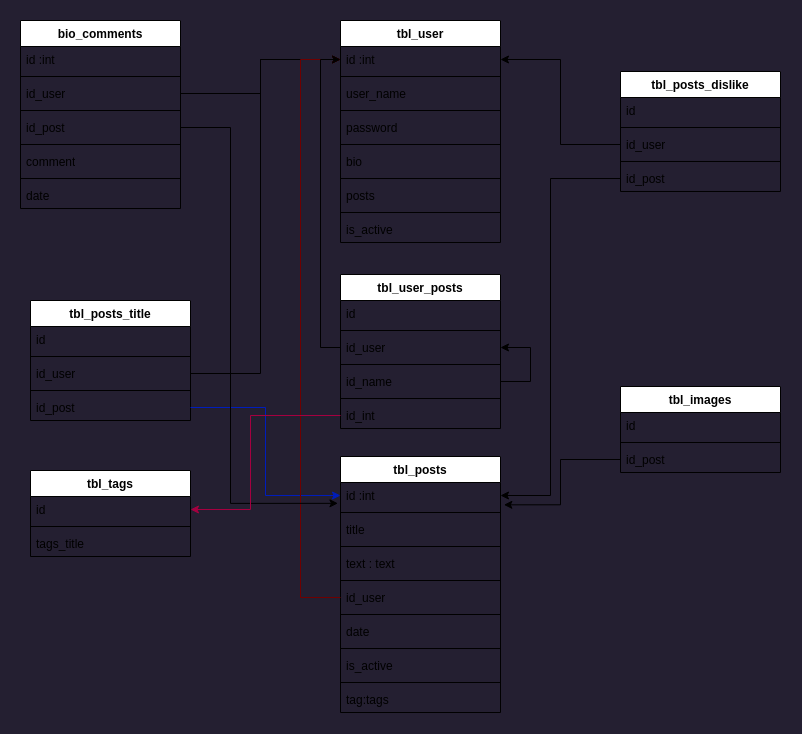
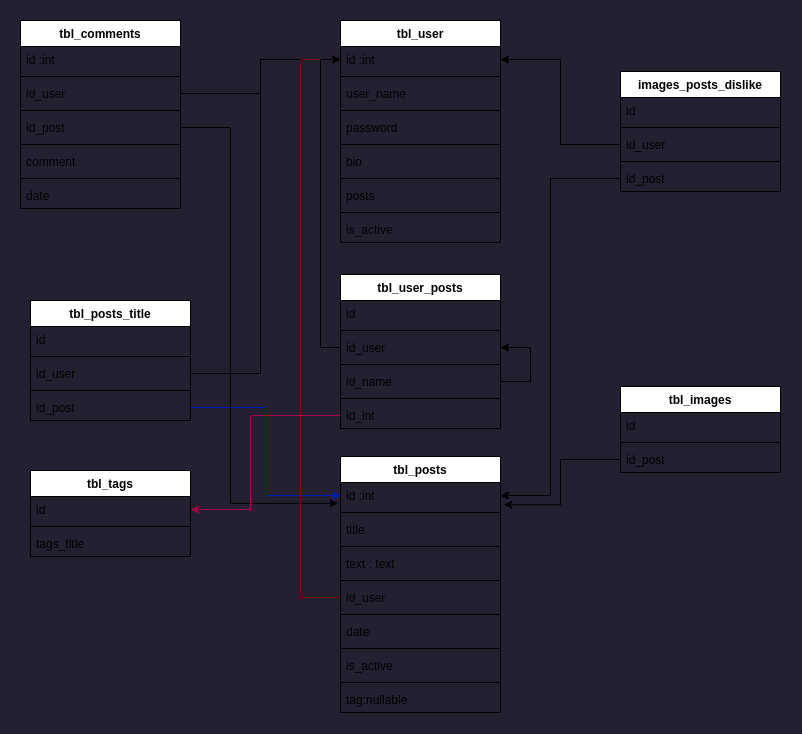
  <mxCell id="0" />
  <mxCell id="1" parent="0" />
  <mxCell id="2" value="tbl_posts" style="swimlane;fontStyle=1;align=center;verticalAlign=top;childLayout=stackLayout;horizontal=1;startSize=26;horizontalStack=0;resizeParent=1;resizeParentMax=0;resizeLast=0;collapsible=1;marginBottom=0;whiteSpace=wrap;html=1;" vertex="1" parent="1"><mxGeometry x="340" y="456" width="160" height="256" as="geometry" /></mxCell>
  <mxCell id="3" value="id :int" style="text;strokeColor=none;fillColor=none;align=left;verticalAlign=top;spacingLeft=4;spacingRight=4;overflow=hidden;rotatable=0;points=[[0,0.5],[1,0.5]];portConstraint=eastwest;whiteSpace=wrap;html=1;" vertex="1" parent="2"><mxGeometry y="26" width="160" height="26" as="geometry" /></mxCell>
  <mxCell id="4" value="" style="line;strokeWidth=1;fillColor=none;align=left;verticalAlign=middle;spacingTop=-1;spacingLeft=3;spacingRight=3;rotatable=0;labelPosition=right;points=[];portConstraint=eastwest;strokeColor=inherit;" vertex="1" parent="2"><mxGeometry y="52" width="160" height="8" as="geometry" /></mxCell>
  <mxCell id="5" value="title" style="text;strokeColor=none;fillColor=none;align=left;verticalAlign=top;spacingLeft=4;spacingRight=4;overflow=hidden;rotatable=0;points=[[0,0.5],[1,0.5]];portConstraint=eastwest;whiteSpace=wrap;html=1;" vertex="1" parent="2"><mxGeometry y="60" width="160" height="26" as="geometry" /></mxCell>
  <mxCell id="6" value="" style="line;strokeWidth=1;fillColor=none;align=left;verticalAlign=middle;spacingTop=-1;spacingLeft=3;spacingRight=3;rotatable=0;labelPosition=right;points=[];portConstraint=eastwest;strokeColor=inherit;" vertex="1" parent="2"><mxGeometry y="86" width="160" height="8" as="geometry" /></mxCell>
  <mxCell id="7" value="text : text" style="text;strokeColor=none;fillColor=none;align=left;verticalAlign=top;spacingLeft=4;spacingRight=4;overflow=hidden;rotatable=0;points=[[0,0.5],[1,0.5]];portConstraint=eastwest;whiteSpace=wrap;html=1;" vertex="1" parent="2"><mxGeometry y="94" width="160" height="26" as="geometry" /></mxCell>
  <mxCell id="8" value="" style="line;strokeWidth=1;fillColor=none;align=left;verticalAlign=middle;spacingTop=-1;spacingLeft=3;spacingRight=3;rotatable=0;labelPosition=right;points=[];portConstraint=eastwest;strokeColor=inherit;" vertex="1" parent="2"><mxGeometry y="120" width="160" height="8" as="geometry" /></mxCell>
  <mxCell id="9" value="id_user" style="text;strokeColor=none;fillColor=none;align=left;verticalAlign=top;spacingLeft=4;spacingRight=4;overflow=hidden;rotatable=0;points=[[0,0.5],[1,0.5]];portConstraint=eastwest;whiteSpace=wrap;html=1;" vertex="1" parent="2"><mxGeometry y="128" width="160" height="26" as="geometry" /></mxCell>
  <mxCell id="10" value="" style="line;strokeWidth=1;fillColor=none;align=left;verticalAlign=middle;spacingTop=-1;spacingLeft=3;spacingRight=3;rotatable=0;labelPosition=right;points=[];portConstraint=eastwest;strokeColor=inherit;" vertex="1" parent="2"><mxGeometry y="154" width="160" height="8" as="geometry" /></mxCell>
  <mxCell id="11" value="date" style="text;strokeColor=none;fillColor=none;align=left;verticalAlign=top;spacingLeft=4;spacingRight=4;overflow=hidden;rotatable=0;points=[[0,0.5],[1,0.5]];portConstraint=eastwest;whiteSpace=wrap;html=1;" vertex="1" parent="2"><mxGeometry y="162" width="160" height="26" as="geometry" /></mxCell>
  <mxCell id="12" value="" style="line;strokeWidth=1;fillColor=none;align=left;verticalAlign=middle;spacingTop=-1;spacingLeft=3;spacingRight=3;rotatable=0;labelPosition=right;points=[];portConstraint=eastwest;strokeColor=inherit;" vertex="1" parent="2"><mxGeometry y="188" width="160" height="8" as="geometry" /></mxCell>
  <mxCell id="13" value="is_active" style="text;strokeColor=none;fillColor=none;align=left;verticalAlign=top;spacingLeft=4;spacingRight=4;overflow=hidden;rotatable=0;points=[[0,0.5],[1,0.5]];portConstraint=eastwest;whiteSpace=wrap;html=1;" vertex="1" parent="2"><mxGeometry y="196" width="160" height="26" as="geometry" /></mxCell>
  <mxCell id="14" value="" style="line;strokeWidth=1;fillColor=none;align=left;verticalAlign=middle;spacingTop=-1;spacingLeft=3;spacingRight=3;rotatable=0;labelPosition=right;points=[];portConstraint=eastwest;strokeColor=inherit;" vertex="1" parent="2"><mxGeometry y="222" width="160" height="8" as="geometry" /></mxCell>
- <mxCell id="15" value="tag:tags" style="text;strokeColor=none;fillColor=none;align=left;verticalAlign=top;spacingLeft=4;spacingRight=4;overflow=hidden;rotatable=0;points=[[0,0.5],[1,0.5]];portConstraint=eastwest;whiteSpace=wrap;html=1;" vertex="1" parent="2"><mxGeometry y="230" width="160" height="26" as="geometry" /></mxCell>
+ <mxCell id="15" value="tag:nullable" style="text;strokeColor=none;fillColor=none;align=left;verticalAlign=top;spacingLeft=4;spacingRight=4;overflow=hidden;rotatable=0;points=[[0,0.5],[1,0.5]];portConstraint=eastwest;whiteSpace=wrap;html=1;" vertex="1" parent="2"><mxGeometry y="230" width="160" height="26" as="geometry" /></mxCell>
  <mxCell id="16" value="tbl_user" style="swimlane;fontStyle=1;align=center;verticalAlign=top;childLayout=stackLayout;horizontal=1;startSize=26;horizontalStack=0;resizeParent=1;resizeParentMax=0;resizeLast=0;collapsible=1;marginBottom=0;whiteSpace=wrap;html=1;" vertex="1" parent="1"><mxGeometry x="340" y="20" width="160" height="222" as="geometry" /></mxCell>
  <mxCell id="17" value="id :int" style="text;strokeColor=none;fillColor=none;align=left;verticalAlign=top;spacingLeft=4;spacingRight=4;overflow=hidden;rotatable=0;points=[[0,0.5],[1,0.5]];portConstraint=eastwest;whiteSpace=wrap;html=1;" vertex="1" parent="16"><mxGeometry y="26" width="160" height="26" as="geometry" /></mxCell>
  <mxCell id="18" value="" style="line;strokeWidth=1;fillColor=none;align=left;verticalAlign=middle;spacingTop=-1;spacingLeft=3;spacingRight=3;rotatable=0;labelPosition=right;points=[];portConstraint=eastwest;strokeColor=inherit;" vertex="1" parent="16"><mxGeometry y="52" width="160" height="8" as="geometry" /></mxCell>
  <mxCell id="19" value="user_name" style="text;strokeColor=none;fillColor=none;align=left;verticalAlign=top;spacingLeft=4;spacingRight=4;overflow=hidden;rotatable=0;points=[[0,0.5],[1,0.5]];portConstraint=eastwest;whiteSpace=wrap;html=1;" vertex="1" parent="16"><mxGeometry y="60" width="160" height="26" as="geometry" /></mxCell>
  <mxCell id="20" value="" style="line;strokeWidth=1;fillColor=none;align=left;verticalAlign=middle;spacingTop=-1;spacingLeft=3;spacingRight=3;rotatable=0;labelPosition=right;points=[];portConstraint=eastwest;strokeColor=inherit;" vertex="1" parent="16"><mxGeometry y="86" width="160" height="8" as="geometry" /></mxCell>
  <mxCell id="21" value="password" style="text;strokeColor=none;fillColor=none;align=left;verticalAlign=top;spacingLeft=4;spacingRight=4;overflow=hidden;rotatable=0;points=[[0,0.5],[1,0.5]];portConstraint=eastwest;whiteSpace=wrap;html=1;" vertex="1" parent="16"><mxGeometry y="94" width="160" height="26" as="geometry" /></mxCell>
  <mxCell id="22" value="" style="line;strokeWidth=1;fillColor=none;align=left;verticalAlign=middle;spacingTop=-1;spacingLeft=3;spacingRight=3;rotatable=0;labelPosition=right;points=[];portConstraint=eastwest;strokeColor=inherit;" vertex="1" parent="16"><mxGeometry y="120" width="160" height="8" as="geometry" /></mxCell>
  <mxCell id="23" value="bio" style="text;strokeColor=none;fillColor=none;align=left;verticalAlign=top;spacingLeft=4;spacingRight=4;overflow=hidden;rotatable=0;points=[[0,0.5],[1,0.5]];portConstraint=eastwest;whiteSpace=wrap;html=1;" vertex="1" parent="16"><mxGeometry y="128" width="160" height="26" as="geometry" /></mxCell>
  <mxCell id="24" value="" style="line;strokeWidth=1;fillColor=none;align=left;verticalAlign=middle;spacingTop=-1;spacingLeft=3;spacingRight=3;rotatable=0;labelPosition=right;points=[];portConstraint=eastwest;strokeColor=inherit;" vertex="1" parent="16"><mxGeometry y="154" width="160" height="8" as="geometry" /></mxCell>
  <mxCell id="25" value="posts" style="text;strokeColor=none;fillColor=none;align=left;verticalAlign=top;spacingLeft=4;spacingRight=4;overflow=hidden;rotatable=0;points=[[0,0.5],[1,0.5]];portConstraint=eastwest;whiteSpace=wrap;html=1;" vertex="1" parent="16"><mxGeometry y="162" width="160" height="26" as="geometry" /></mxCell>
  <mxCell id="26" value="" style="line;strokeWidth=1;fillColor=none;align=left;verticalAlign=middle;spacingTop=-1;spacingLeft=3;spacingRight=3;rotatable=0;labelPosition=right;points=[];portConstraint=eastwest;strokeColor=inherit;" vertex="1" parent="16"><mxGeometry y="188" width="160" height="8" as="geometry" /></mxCell>
  <mxCell id="27" value="is_active" style="text;strokeColor=none;fillColor=none;align=left;verticalAlign=top;spacingLeft=4;spacingRight=4;overflow=hidden;rotatable=0;points=[[0,0.5],[1,0.5]];portConstraint=eastwest;whiteSpace=wrap;html=1;" vertex="1" parent="16"><mxGeometry y="196" width="160" height="26" as="geometry" /></mxCell>
- <mxCell id="28" value="bio_comments" style="swimlane;fontStyle=1;align=center;verticalAlign=top;childLayout=stackLayout;horizontal=1;startSize=26;horizontalStack=0;resizeParent=1;resizeParentMax=0;resizeLast=0;collapsible=1;marginBottom=0;whiteSpace=wrap;html=1;" vertex="1" parent="1"><mxGeometry x="20" y="20" width="160" height="188" as="geometry" /></mxCell>
+ <mxCell id="28" value="tbl_comments" style="swimlane;fontStyle=1;align=center;verticalAlign=top;childLayout=stackLayout;horizontal=1;startSize=26;horizontalStack=0;resizeParent=1;resizeParentMax=0;resizeLast=0;collapsible=1;marginBottom=0;whiteSpace=wrap;html=1;" vertex="1" parent="1"><mxGeometry x="20" y="20" width="160" height="188" as="geometry" /></mxCell>
  <mxCell id="29" value="id :int" style="text;strokeColor=none;fillColor=none;align=left;verticalAlign=top;spacingLeft=4;spacingRight=4;overflow=hidden;rotatable=0;points=[[0,0.5],[1,0.5]];portConstraint=eastwest;whiteSpace=wrap;html=1;" vertex="1" parent="28"><mxGeometry y="26" width="160" height="26" as="geometry" /></mxCell>
  <mxCell id="30" value="" style="line;strokeWidth=1;fillColor=none;align=left;verticalAlign=middle;spacingTop=-1;spacingLeft=3;spacingRight=3;rotatable=0;labelPosition=right;points=[];portConstraint=eastwest;strokeColor=inherit;" vertex="1" parent="28"><mxGeometry y="52" width="160" height="8" as="geometry" /></mxCell>
  <mxCell id="31" value="id_user" style="text;strokeColor=none;fillColor=none;align=left;verticalAlign=top;spacingLeft=4;spacingRight=4;overflow=hidden;rotatable=0;points=[[0,0.5],[1,0.5]];portConstraint=eastwest;whiteSpace=wrap;html=1;" vertex="1" parent="28"><mxGeometry y="60" width="160" height="26" as="geometry" /></mxCell>
  <mxCell id="32" value="" style="line;strokeWidth=1;fillColor=none;align=left;verticalAlign=middle;spacingTop=-1;spacingLeft=3;spacingRight=3;rotatable=0;labelPosition=right;points=[];portConstraint=eastwest;strokeColor=inherit;" vertex="1" parent="28"><mxGeometry y="86" width="160" height="8" as="geometry" /></mxCell>
  <mxCell id="33" value="id_post" style="text;strokeColor=none;fillColor=none;align=left;verticalAlign=top;spacingLeft=4;spacingRight=4;overflow=hidden;rotatable=0;points=[[0,0.5],[1,0.5]];portConstraint=eastwest;whiteSpace=wrap;html=1;" vertex="1" parent="28"><mxGeometry y="94" width="160" height="26" as="geometry" /></mxCell>
  <mxCell id="34" value="" style="line;strokeWidth=1;fillColor=none;align=left;verticalAlign=middle;spacingTop=-1;spacingLeft=3;spacingRight=3;rotatable=0;labelPosition=right;points=[];portConstraint=eastwest;strokeColor=inherit;" vertex="1" parent="28"><mxGeometry y="120" width="160" height="8" as="geometry" /></mxCell>
  <mxCell id="35" value="comment" style="text;strokeColor=none;fillColor=none;align=left;verticalAlign=top;spacingLeft=4;spacingRight=4;overflow=hidden;rotatable=0;points=[[0,0.5],[1,0.5]];portConstraint=eastwest;whiteSpace=wrap;html=1;" vertex="1" parent="28"><mxGeometry y="128" width="160" height="26" as="geometry" /></mxCell>
  <mxCell id="36" value="" style="line;strokeWidth=1;fillColor=none;align=left;verticalAlign=middle;spacingTop=-1;spacingLeft=3;spacingRight=3;rotatable=0;labelPosition=right;points=[];portConstraint=eastwest;strokeColor=inherit;" vertex="1" parent="28"><mxGeometry y="154" width="160" height="8" as="geometry" /></mxCell>
  <mxCell id="37" value="date" style="text;strokeColor=none;fillColor=none;align=left;verticalAlign=top;spacingLeft=4;spacingRight=4;overflow=hidden;rotatable=0;points=[[0,0.5],[1,0.5]];portConstraint=eastwest;whiteSpace=wrap;html=1;" vertex="1" parent="28"><mxGeometry y="162" width="160" height="26" as="geometry" /></mxCell>
  <mxCell id="38" value="tbl_images" style="swimlane;fontStyle=1;align=center;verticalAlign=top;childLayout=stackLayout;horizontal=1;startSize=26;horizontalStack=0;resizeParent=1;resizeParentMax=0;resizeLast=0;collapsible=1;marginBottom=0;whiteSpace=wrap;html=1;" vertex="1" parent="1"><mxGeometry x="620" y="386" width="160" height="86" as="geometry" /></mxCell>
  <mxCell id="39" value="id" style="text;strokeColor=none;fillColor=none;align=left;verticalAlign=top;spacingLeft=4;spacingRight=4;overflow=hidden;rotatable=0;points=[[0,0.5],[1,0.5]];portConstraint=eastwest;whiteSpace=wrap;html=1;" vertex="1" parent="38"><mxGeometry y="26" width="160" height="26" as="geometry" /></mxCell>
  <mxCell id="40" value="" style="line;strokeWidth=1;fillColor=none;align=left;verticalAlign=middle;spacingTop=-1;spacingLeft=3;spacingRight=3;rotatable=0;labelPosition=right;points=[];portConstraint=eastwest;strokeColor=inherit;" vertex="1" parent="38"><mxGeometry y="52" width="160" height="8" as="geometry" /></mxCell>
  <mxCell id="41" value="id_post" style="text;strokeColor=none;fillColor=none;align=left;verticalAlign=top;spacingLeft=4;spacingRight=4;overflow=hidden;rotatable=0;points=[[0,0.5],[1,0.5]];portConstraint=eastwest;whiteSpace=wrap;html=1;" vertex="1" parent="38"><mxGeometry y="60" width="160" height="26" as="geometry" /></mxCell>
  <mxCell id="42" value="tbl_posts_title" style="swimlane;fontStyle=1;align=center;verticalAlign=top;childLayout=stackLayout;horizontal=1;startSize=26;horizontalStack=0;resizeParent=1;resizeParentMax=0;resizeLast=0;collapsible=1;marginBottom=0;whiteSpace=wrap;html=1;" vertex="1" parent="1"><mxGeometry x="30" y="300" width="160" height="120" as="geometry" /></mxCell>
  <mxCell id="43" value="id" style="text;strokeColor=none;fillColor=none;align=left;verticalAlign=top;spacingLeft=4;spacingRight=4;overflow=hidden;rotatable=0;points=[[0,0.5],[1,0.5]];portConstraint=eastwest;whiteSpace=wrap;html=1;" vertex="1" parent="42"><mxGeometry y="26" width="160" height="26" as="geometry" /></mxCell>
  <mxCell id="44" value="" style="line;strokeWidth=1;fillColor=none;align=left;verticalAlign=middle;spacingTop=-1;spacingLeft=3;spacingRight=3;rotatable=0;labelPosition=right;points=[];portConstraint=eastwest;strokeColor=inherit;" vertex="1" parent="42"><mxGeometry y="52" width="160" height="8" as="geometry" /></mxCell>
  <mxCell id="45" value="id_user" style="text;strokeColor=none;fillColor=none;align=left;verticalAlign=top;spacingLeft=4;spacingRight=4;overflow=hidden;rotatable=0;points=[[0,0.5],[1,0.5]];portConstraint=eastwest;whiteSpace=wrap;html=1;" vertex="1" parent="42"><mxGeometry y="60" width="160" height="26" as="geometry" /></mxCell>
  <mxCell id="46" value="" style="line;strokeWidth=1;fillColor=none;align=left;verticalAlign=middle;spacingTop=-1;spacingLeft=3;spacingRight=3;rotatable=0;labelPosition=right;points=[];portConstraint=eastwest;strokeColor=inherit;" vertex="1" parent="42"><mxGeometry y="86" width="160" height="8" as="geometry" /></mxCell>
  <mxCell id="47" value="id_post" style="text;strokeColor=none;fillColor=none;align=left;verticalAlign=top;spacingLeft=4;spacingRight=4;overflow=hidden;rotatable=0;points=[[0,0.5],[1,0.5]];portConstraint=eastwest;whiteSpace=wrap;html=1;" vertex="1" parent="42"><mxGeometry y="94" width="160" height="26" as="geometry" /></mxCell>
- <mxCell id="48" value="tbl_posts_dislike" style="swimlane;fontStyle=1;align=center;verticalAlign=top;childLayout=stackLayout;horizontal=1;startSize=26;horizontalStack=0;resizeParent=1;resizeParentMax=0;resizeLast=0;collapsible=1;marginBottom=0;whiteSpace=wrap;html=1;" vertex="1" parent="1"><mxGeometry x="620" y="71" width="160" height="120" as="geometry" /></mxCell>
+ <mxCell id="48" value="images_posts_dislike" style="swimlane;fontStyle=1;align=center;verticalAlign=top;childLayout=stackLayout;horizontal=1;startSize=26;horizontalStack=0;resizeParent=1;resizeParentMax=0;resizeLast=0;collapsible=1;marginBottom=0;whiteSpace=wrap;html=1;" vertex="1" parent="1"><mxGeometry x="620" y="71" width="160" height="120" as="geometry" /></mxCell>
  <mxCell id="49" value="id" style="text;strokeColor=none;fillColor=none;align=left;verticalAlign=top;spacingLeft=4;spacingRight=4;overflow=hidden;rotatable=0;points=[[0,0.5],[1,0.5]];portConstraint=eastwest;whiteSpace=wrap;html=1;" vertex="1" parent="48"><mxGeometry y="26" width="160" height="26" as="geometry" /></mxCell>
  <mxCell id="50" value="" style="line;strokeWidth=1;fillColor=none;align=left;verticalAlign=middle;spacingTop=-1;spacingLeft=3;spacingRight=3;rotatable=0;labelPosition=right;points=[];portConstraint=eastwest;strokeColor=inherit;" vertex="1" parent="48"><mxGeometry y="52" width="160" height="8" as="geometry" /></mxCell>
  <mxCell id="51" value="id_user" style="text;strokeColor=none;fillColor=none;align=left;verticalAlign=top;spacingLeft=4;spacingRight=4;overflow=hidden;rotatable=0;points=[[0,0.5],[1,0.5]];portConstraint=eastwest;whiteSpace=wrap;html=1;" vertex="1" parent="48"><mxGeometry y="60" width="160" height="26" as="geometry" /></mxCell>
  <mxCell id="52" value="" style="line;strokeWidth=1;fillColor=none;align=left;verticalAlign=middle;spacingTop=-1;spacingLeft=3;spacingRight=3;rotatable=0;labelPosition=right;points=[];portConstraint=eastwest;strokeColor=inherit;" vertex="1" parent="48"><mxGeometry y="86" width="160" height="8" as="geometry" /></mxCell>
  <mxCell id="53" value="id_post" style="text;strokeColor=none;fillColor=none;align=left;verticalAlign=top;spacingLeft=4;spacingRight=4;overflow=hidden;rotatable=0;points=[[0,0.5],[1,0.5]];portConstraint=eastwest;whiteSpace=wrap;html=1;" vertex="1" parent="48"><mxGeometry y="94" width="160" height="26" as="geometry" /></mxCell>
  <mxCell id="54" value="tbl_user_posts" style="swimlane;fontStyle=1;align=center;verticalAlign=top;childLayout=stackLayout;horizontal=1;startSize=26;horizontalStack=0;resizeParent=1;resizeParentMax=0;resizeLast=0;collapsible=1;marginBottom=0;whiteSpace=wrap;html=1;" vertex="1" parent="1"><mxGeometry x="340" y="274" width="160" height="154" as="geometry" /></mxCell>
  <mxCell id="55" value="id" style="text;strokeColor=none;fillColor=none;align=left;verticalAlign=top;spacingLeft=4;spacingRight=4;overflow=hidden;rotatable=0;points=[[0,0.5],[1,0.5]];portConstraint=eastwest;whiteSpace=wrap;html=1;" vertex="1" parent="54"><mxGeometry y="26" width="160" height="26" as="geometry" /></mxCell>
  <mxCell id="56" value="" style="line;strokeWidth=1;fillColor=none;align=left;verticalAlign=middle;spacingTop=-1;spacingLeft=3;spacingRight=3;rotatable=0;labelPosition=right;points=[];portConstraint=eastwest;strokeColor=inherit;" vertex="1" parent="54"><mxGeometry y="52" width="160" height="8" as="geometry" /></mxCell>
  <mxCell id="57" value="id_user" style="text;strokeColor=none;fillColor=none;align=left;verticalAlign=top;spacingLeft=4;spacingRight=4;overflow=hidden;rotatable=0;points=[[0,0.5],[1,0.5]];portConstraint=eastwest;whiteSpace=wrap;html=1;" vertex="1" parent="54"><mxGeometry y="60" width="160" height="26" as="geometry" /></mxCell>
  <mxCell id="58" value="" style="line;strokeWidth=1;fillColor=none;align=left;verticalAlign=middle;spacingTop=-1;spacingLeft=3;spacingRight=3;rotatable=0;labelPosition=right;points=[];portConstraint=eastwest;strokeColor=inherit;" vertex="1" parent="54"><mxGeometry y="86" width="160" height="8" as="geometry" /></mxCell>
  <mxCell id="59" style="edgeStyle=orthogonalEdgeStyle;rounded=0;orthogonalLoop=1;jettySize=auto;html=1;exitX=1;exitY=0.5;exitDx=0;exitDy=0;entryX=1;entryY=0.5;entryDx=0;entryDy=0;" edge="1" parent="54" source="60" target="57"><mxGeometry relative="1" as="geometry"><Array as="points"><mxPoint x="190" y="107" /><mxPoint x="190" y="73" /></Array></mxGeometry></mxCell>
  <mxCell id="60" value="id_name" style="text;strokeColor=none;fillColor=none;align=left;verticalAlign=top;spacingLeft=4;spacingRight=4;overflow=hidden;rotatable=0;points=[[0,0.5],[1,0.5]];portConstraint=eastwest;whiteSpace=wrap;html=1;" vertex="1" parent="54"><mxGeometry y="94" width="160" height="26" as="geometry" /></mxCell>
  <mxCell id="61" value="" style="line;strokeWidth=1;fillColor=none;align=left;verticalAlign=middle;spacingTop=-1;spacingLeft=3;spacingRight=3;rotatable=0;labelPosition=right;points=[];portConstraint=eastwest;strokeColor=inherit;" vertex="1" parent="54"><mxGeometry y="120" width="160" height="8" as="geometry" /></mxCell>
  <mxCell id="62" value="id_int" style="text;strokeColor=none;fillColor=none;align=left;verticalAlign=top;spacingLeft=4;spacingRight=4;overflow=hidden;rotatable=0;points=[[0,0.5],[1,0.5]];portConstraint=eastwest;whiteSpace=wrap;html=1;" vertex="1" parent="54"><mxGeometry y="128" width="160" height="26" as="geometry" /></mxCell>
  <mxCell id="63" value="tbl_tags" style="swimlane;fontStyle=1;align=center;verticalAlign=top;childLayout=stackLayout;horizontal=1;startSize=26;horizontalStack=0;resizeParent=1;resizeParentMax=0;resizeLast=0;collapsible=1;marginBottom=0;whiteSpace=wrap;html=1;" vertex="1" parent="1"><mxGeometry x="30" y="470" width="160" height="86" as="geometry" /></mxCell>
  <mxCell id="64" value="id" style="text;strokeColor=none;fillColor=none;align=left;verticalAlign=top;spacingLeft=4;spacingRight=4;overflow=hidden;rotatable=0;points=[[0,0.5],[1,0.5]];portConstraint=eastwest;whiteSpace=wrap;html=1;" vertex="1" parent="63"><mxGeometry y="26" width="160" height="26" as="geometry" /></mxCell>
  <mxCell id="65" value="" style="line;strokeWidth=1;fillColor=none;align=left;verticalAlign=middle;spacingTop=-1;spacingLeft=3;spacingRight=3;rotatable=0;labelPosition=right;points=[];portConstraint=eastwest;strokeColor=inherit;" vertex="1" parent="63"><mxGeometry y="52" width="160" height="8" as="geometry" /></mxCell>
  <mxCell id="66" value="tags_title" style="text;strokeColor=none;fillColor=none;align=left;verticalAlign=top;spacingLeft=4;spacingRight=4;overflow=hidden;rotatable=0;points=[[0,0.5],[1,0.5]];portConstraint=eastwest;whiteSpace=wrap;html=1;" vertex="1" parent="63"><mxGeometry y="60" width="160" height="26" as="geometry" /></mxCell>
  <mxCell id="67" style="edgeStyle=orthogonalEdgeStyle;rounded=0;orthogonalLoop=1;jettySize=auto;html=1;exitX=0;exitY=0.5;exitDx=0;exitDy=0;entryX=1.021;entryY=0.859;entryDx=0;entryDy=0;entryPerimeter=0;" edge="1" parent="1" source="41" target="3"><mxGeometry relative="1" as="geometry" /></mxCell>
  <mxCell id="68" style="edgeStyle=orthogonalEdgeStyle;rounded=0;orthogonalLoop=1;jettySize=auto;html=1;exitX=0;exitY=0.5;exitDx=0;exitDy=0;entryX=1;entryY=0.5;entryDx=0;entryDy=0;" edge="1" parent="1" source="53" target="3"><mxGeometry relative="1" as="geometry"><mxPoint x="560" y="506" as="targetPoint" /><Array as="points"><mxPoint x="550" y="178" /><mxPoint x="550" y="495" /></Array></mxGeometry></mxCell>
  <mxCell id="69" style="edgeStyle=orthogonalEdgeStyle;rounded=0;orthogonalLoop=1;jettySize=auto;html=1;exitX=1;exitY=0.5;exitDx=0;exitDy=0;fillColor=#0050ef;strokeColor=#001DBC;" edge="1" parent="1" source="47" target="3"><mxGeometry relative="1" as="geometry" /></mxCell>
  <mxCell id="70" style="edgeStyle=orthogonalEdgeStyle;rounded=0;orthogonalLoop=1;jettySize=auto;html=1;exitX=1;exitY=0.5;exitDx=0;exitDy=0;entryX=0;entryY=0.5;entryDx=0;entryDy=0;" edge="1" parent="1" source="45" target="17"><mxGeometry relative="1" as="geometry"><Array as="points"><mxPoint x="260" y="373" /><mxPoint x="260" y="59" /></Array></mxGeometry></mxCell>
  <mxCell id="71" style="edgeStyle=orthogonalEdgeStyle;rounded=0;orthogonalLoop=1;jettySize=auto;html=1;exitX=1;exitY=0.5;exitDx=0;exitDy=0;" edge="1" parent="1" source="31" target="17"><mxGeometry relative="1" as="geometry" /></mxCell>
  <mxCell id="72" style="edgeStyle=orthogonalEdgeStyle;rounded=0;orthogonalLoop=1;jettySize=auto;html=1;exitX=0;exitY=0.5;exitDx=0;exitDy=0;entryX=1;entryY=0.5;entryDx=0;entryDy=0;" edge="1" parent="1" source="51" target="17"><mxGeometry relative="1" as="geometry" /></mxCell>
  <mxCell id="73" style="edgeStyle=orthogonalEdgeStyle;rounded=0;orthogonalLoop=1;jettySize=auto;html=1;exitX=0;exitY=0.5;exitDx=0;exitDy=0;entryX=0;entryY=0.5;entryDx=0;entryDy=0;fillColor=#a20025;strokeColor=#6F0000;" edge="1" parent="1" source="9" target="17"><mxGeometry relative="1" as="geometry"><Array as="points"><mxPoint x="300" y="597" /><mxPoint x="300" y="59" /></Array></mxGeometry></mxCell>
  <mxCell id="74" style="edgeStyle=orthogonalEdgeStyle;rounded=0;orthogonalLoop=1;jettySize=auto;html=1;exitX=1;exitY=0.5;exitDx=0;exitDy=0;entryX=-0.016;entryY=0.802;entryDx=0;entryDy=0;entryPerimeter=0;" edge="1" parent="1" source="33" target="3"><mxGeometry relative="1" as="geometry"><Array as="points"><mxPoint x="230" y="127" /><mxPoint x="230" y="503" /></Array></mxGeometry></mxCell>
  <mxCell id="75" style="edgeStyle=orthogonalEdgeStyle;rounded=0;orthogonalLoop=1;jettySize=auto;html=1;exitX=0;exitY=0.5;exitDx=0;exitDy=0;entryX=0;entryY=0.5;entryDx=0;entryDy=0;" edge="1" parent="1" source="57" target="17"><mxGeometry relative="1" as="geometry" /></mxCell>
  <mxCell id="76" style="edgeStyle=orthogonalEdgeStyle;rounded=0;orthogonalLoop=1;jettySize=auto;html=1;entryX=1;entryY=0.5;entryDx=0;entryDy=0;fillColor=#d80073;strokeColor=#A50040;" edge="1" parent="1" source="62" target="64"><mxGeometry relative="1" as="geometry"><Array as="points"><mxPoint x="250" y="415" /><mxPoint x="250" y="509" /></Array></mxGeometry></mxCell>
